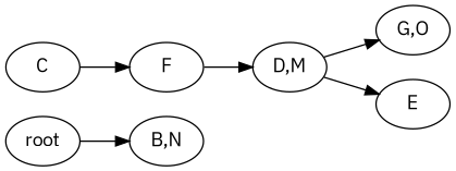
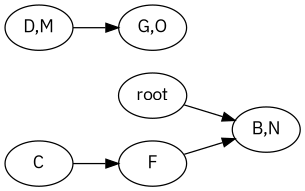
  strict digraph {
    fontname="IBM Plex Sans"
    rankdir=LR
    node [fontname="IBM Plex Sans"]
    edge [fontname="IBM Plex Sans"]
    n1 [label=root]
    n2 [label="B,N"]
    n3 [label=C]
    n4 [label=F]
    n5 [label="D,M"]
    n6 [label="G,O"]
-   n7 [label=E]
    n1 -> n2
    n3 -> n4
-   n4 -> n5
+   n4 -> n2
    n5 -> n6
-   n5 -> n7
  }
